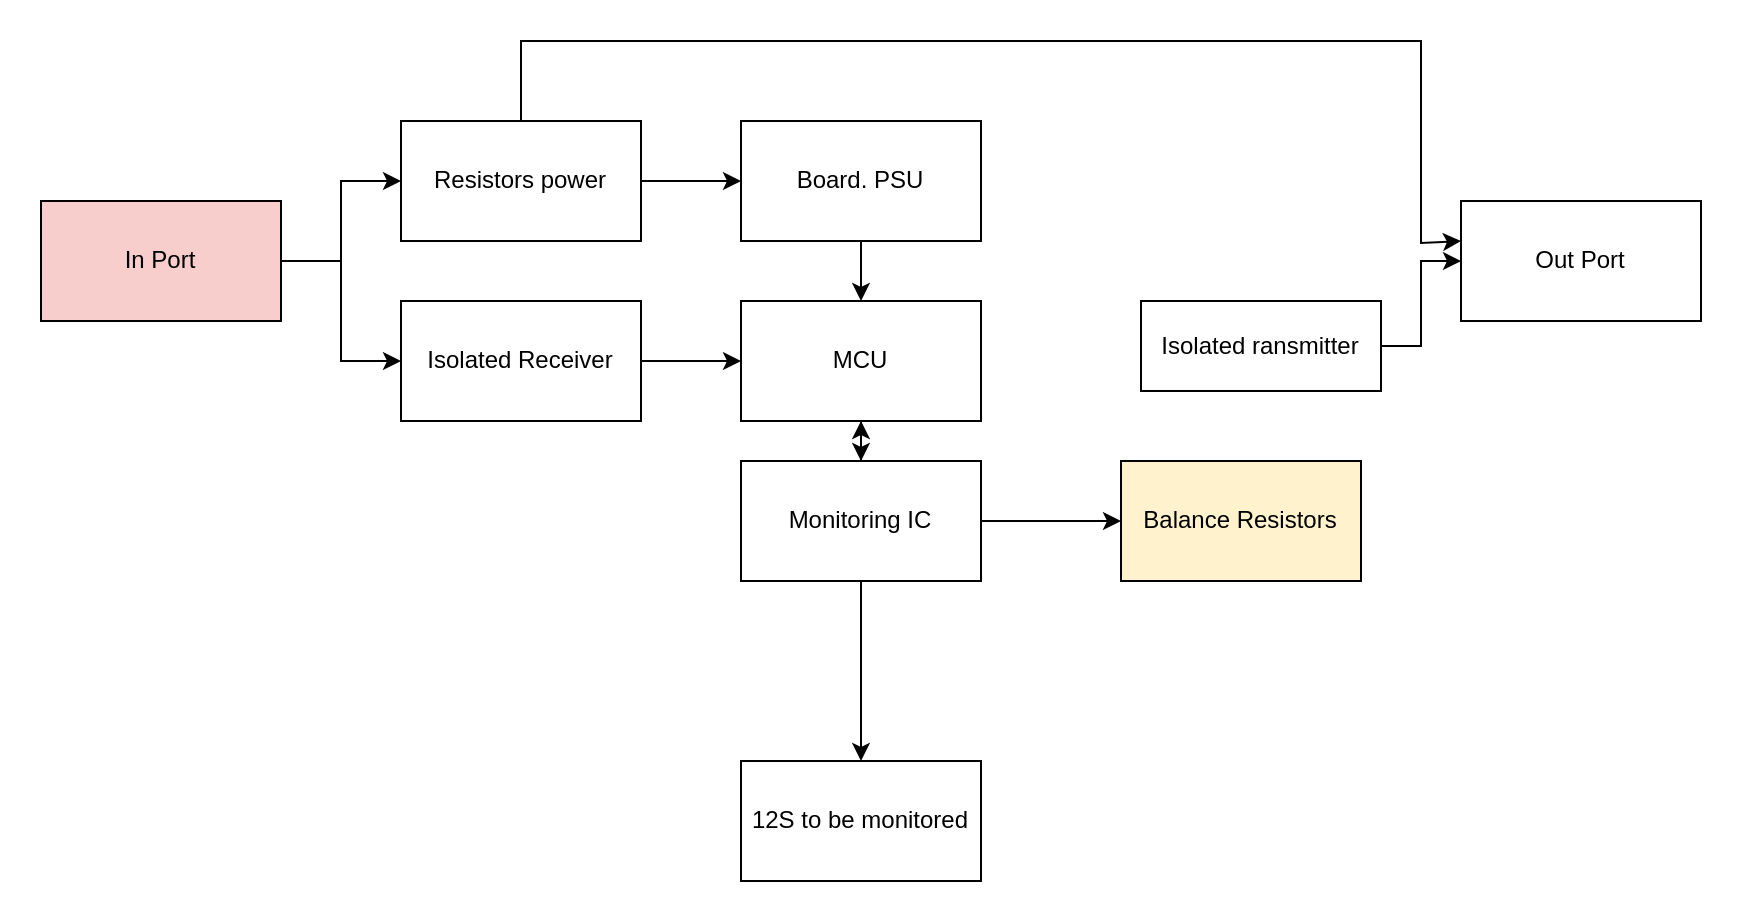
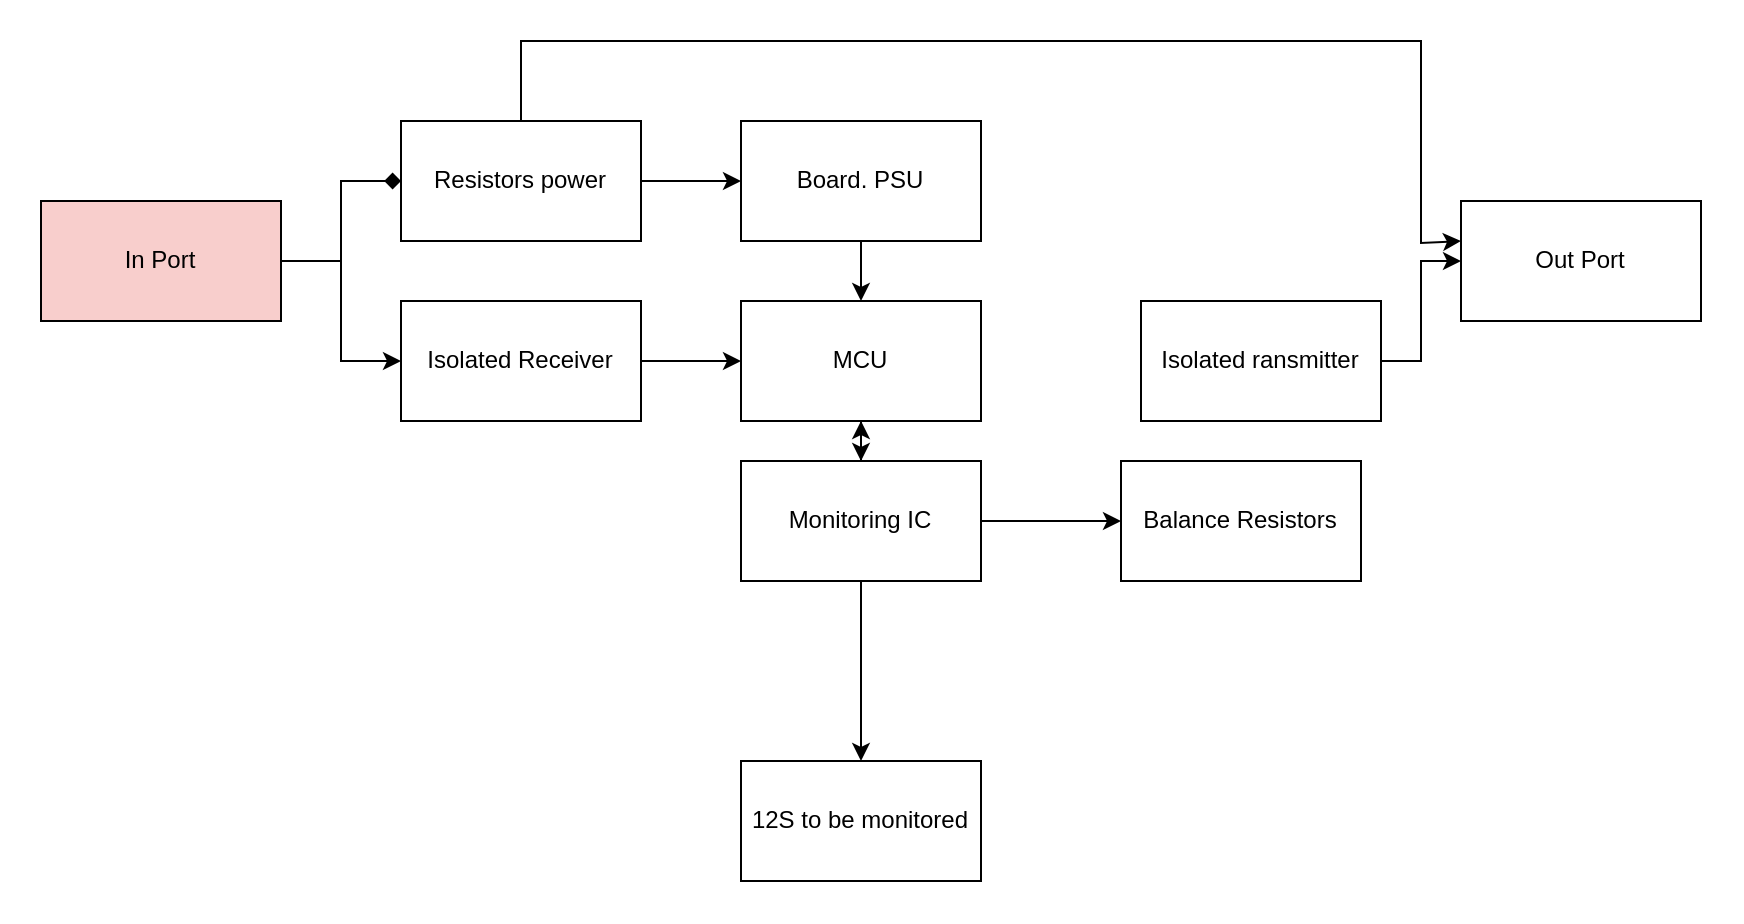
  <mxCell id="0" />
  <mxCell id="1" parent="0" />
  <mxCell id="2" value="" style="edgeStyle=orthogonalEdgeStyle;rounded=0;orthogonalLoop=1;jettySize=auto;html=1;" parent="1" source="4" target="21" edge="1"><mxGeometry relative="1" as="geometry" /></mxCell>
  <mxCell id="3" value="" style="edgeStyle=orthogonalEdgeStyle;rounded=0;orthogonalLoop=1;jettySize=auto;html=1;" edge="1" parent="1" source="4" target="22"><mxGeometry relative="1" as="geometry" /></mxCell>
  <mxCell id="4" value="Monitoring IC" style="rounded=0;whiteSpace=wrap;html=1;" parent="1" vertex="1"><mxGeometry x="370" y="230" width="120" height="60" as="geometry" /></mxCell>
  <mxCell id="5" value="" style="endArrow=classic;html=1;rounded=0;exitX=0.5;exitY=0;exitDx=0;exitDy=0;" parent="1" source="4" edge="1"><mxGeometry width="50" height="50" relative="1" as="geometry"><mxPoint x="410" y="290" as="sourcePoint" /><mxPoint x="430" y="210" as="targetPoint" /></mxGeometry></mxCell>
  <mxCell id="6" value="" style="edgeStyle=orthogonalEdgeStyle;rounded=0;orthogonalLoop=1;jettySize=auto;html=1;" parent="1" source="7" target="4" edge="1"><mxGeometry relative="1" as="geometry" /></mxCell>
  <mxCell id="7" value="MCU" style="rounded=0;whiteSpace=wrap;html=1;" parent="1" vertex="1"><mxGeometry x="370" y="150" width="120" height="60" as="geometry" /></mxCell>
  <mxCell id="8" style="edgeStyle=orthogonalEdgeStyle;rounded=0;orthogonalLoop=1;jettySize=auto;html=1;" parent="1" source="9" target="20" edge="1"><mxGeometry relative="1" as="geometry" /></mxCell>
- <mxCell id="9" value="Isolated ransmitter" style="rounded=0;whiteSpace=wrap;html=1;" parent="1" vertex="1"><mxGeometry x="570" y="150" width="120" height="45" as="geometry" /></mxCell>
+ <mxCell id="9" value="Isolated ransmitter" style="rounded=0;whiteSpace=wrap;html=1;" parent="1" vertex="1"><mxGeometry x="570" y="150" width="120" height="60" as="geometry" /></mxCell>
  <mxCell id="10" value="" style="edgeStyle=orthogonalEdgeStyle;rounded=0;orthogonalLoop=1;jettySize=auto;html=1;" parent="1" source="11" target="7" edge="1"><mxGeometry relative="1" as="geometry" /></mxCell>
  <mxCell id="11" value="Isolated Receiver" style="rounded=0;whiteSpace=wrap;html=1;" parent="1" vertex="1"><mxGeometry x="200" y="150" width="120" height="60" as="geometry" /></mxCell>
  <mxCell id="12" value="" style="edgeStyle=orthogonalEdgeStyle;rounded=0;orthogonalLoop=1;jettySize=auto;html=1;" parent="1" source="14" target="16" edge="1"><mxGeometry relative="1" as="geometry" /></mxCell>
  <mxCell id="13" style="edgeStyle=orthogonalEdgeStyle;rounded=0;orthogonalLoop=1;jettySize=auto;html=1;" parent="1" source="14" edge="1"><mxGeometry relative="1" as="geometry"><mxPoint x="730" y="120" as="targetPoint" /><Array as="points"><mxPoint x="260" y="20" /><mxPoint x="710" y="20" /><mxPoint x="710" y="121" /></Array></mxGeometry></mxCell>
  <mxCell id="14" value="Resistors power" style="rounded=0;whiteSpace=wrap;html=1;" parent="1" vertex="1"><mxGeometry x="200" y="60" width="120" height="60" as="geometry" /></mxCell>
  <mxCell id="15" value="" style="edgeStyle=orthogonalEdgeStyle;rounded=0;orthogonalLoop=1;jettySize=auto;html=1;" parent="1" source="16" target="7" edge="1"><mxGeometry relative="1" as="geometry" /></mxCell>
  <mxCell id="16" value="Board. PSU" style="rounded=0;whiteSpace=wrap;html=1;" parent="1" vertex="1"><mxGeometry x="370" y="60" width="120" height="60" as="geometry" /></mxCell>
- <mxCell id="17" style="edgeStyle=orthogonalEdgeStyle;rounded=0;orthogonalLoop=1;jettySize=auto;html=1;entryX=0;entryY=0.5;entryDx=0;entryDy=0;" parent="1" source="19" target="14" edge="1"><mxGeometry relative="1" as="geometry" /></mxCell>
+ <mxCell id="17" style="edgeStyle=orthogonalEdgeStyle;rounded=0;orthogonalLoop=1;jettySize=auto;html=1;entryX=0;entryY=0.5;entryDx=0;entryDy=0;endArrow=diamond;" parent="1" source="19" target="14" edge="1"><mxGeometry relative="1" as="geometry" /></mxCell>
  <mxCell id="18" style="edgeStyle=orthogonalEdgeStyle;rounded=0;orthogonalLoop=1;jettySize=auto;html=1;entryX=0;entryY=0.5;entryDx=0;entryDy=0;" parent="1" source="19" target="11" edge="1"><mxGeometry relative="1" as="geometry" /></mxCell>
  <mxCell id="19" value="In Port" style="rounded=0;whiteSpace=wrap;html=1;fillColor=#f8cecc;" parent="1" vertex="1"><mxGeometry x="20" y="100" width="120" height="60" as="geometry" /></mxCell>
  <mxCell id="20" value="Out Port" style="rounded=0;whiteSpace=wrap;html=1;" parent="1" vertex="1"><mxGeometry x="730" y="100" width="120" height="60" as="geometry" /></mxCell>
  <mxCell id="21" value="12S to be monitored" style="rounded=0;whiteSpace=wrap;html=1;" parent="1" vertex="1"><mxGeometry x="370" y="380" width="120" height="60" as="geometry" /></mxCell>
- <mxCell id="22" value="Balance Resistors" style="rounded=0;whiteSpace=wrap;html=1;fillColor=#fff2cc;" vertex="1" parent="1"><mxGeometry x="560" y="230" width="120" height="60" as="geometry" /></mxCell>
+ <mxCell id="22" value="Balance Resistors" style="rounded=0;whiteSpace=wrap;html=1;" vertex="1" parent="1"><mxGeometry x="560" y="230" width="120" height="60" as="geometry" /></mxCell>
